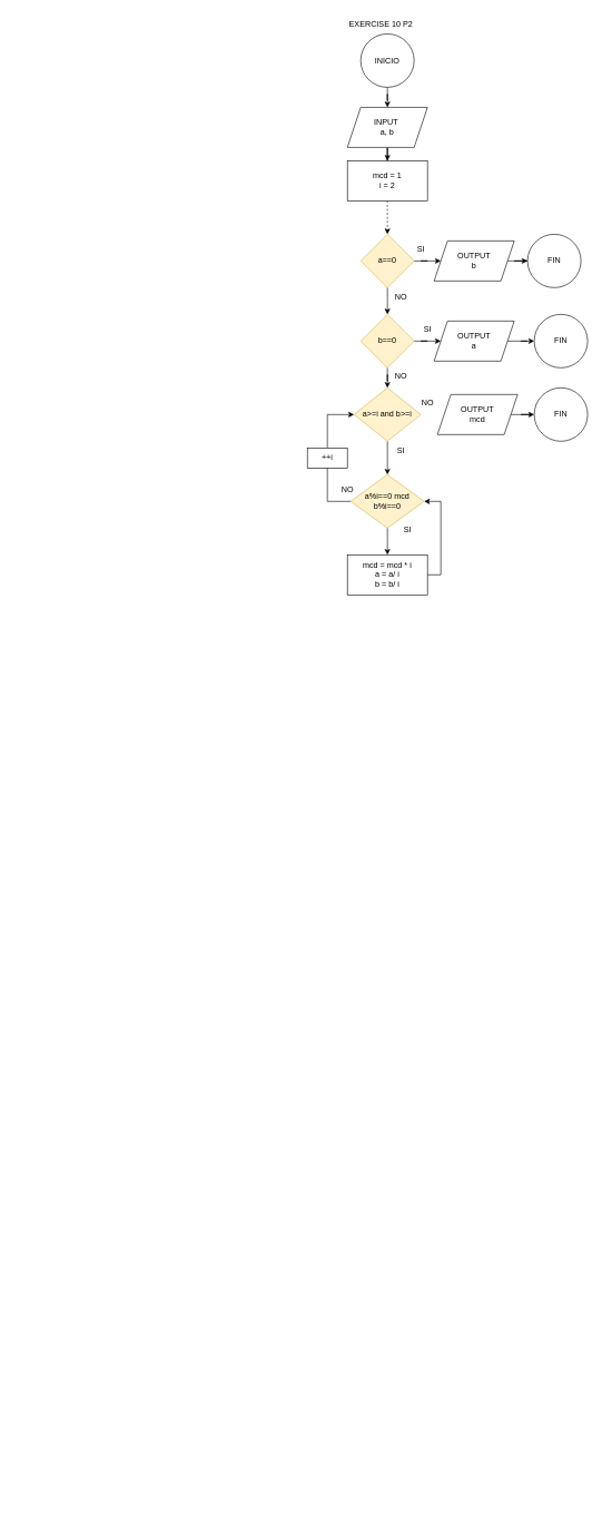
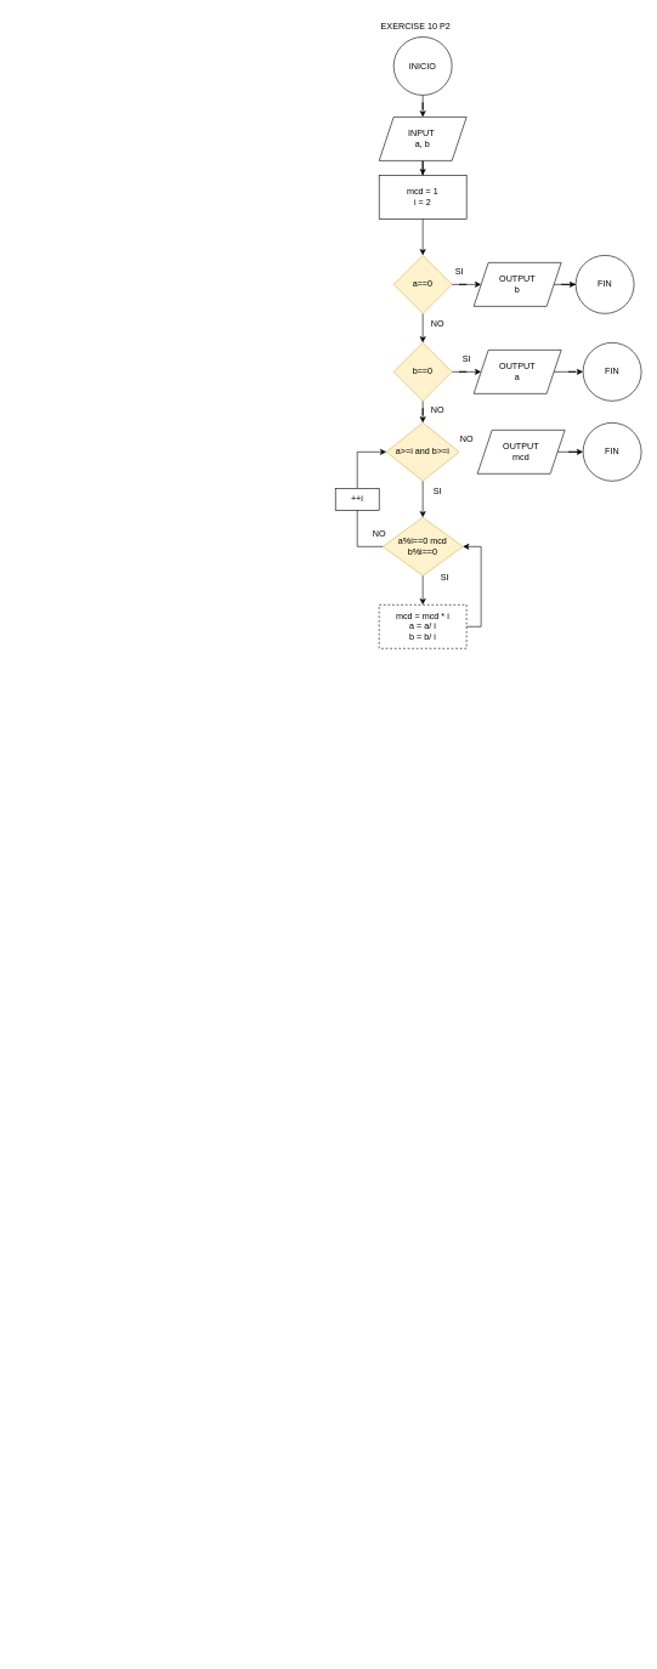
  <mxCell id="0" />
  <mxCell id="1" parent="0" />
  <mxCell id="2" value="EXERCISE 10 P2" style="text;html=1;align=center;verticalAlign=middle;resizable=0;points=[];autosize=1;strokeColor=none;fillColor=none;" parent="1" vertex="1"><mxGeometry x="510" width="120" height="30" as="geometry" y="20" /></mxCell>
  <mxCell id="3" style="edgeStyle=orthogonalEdgeStyle;rounded=0;orthogonalLoop=1;jettySize=auto;html=1;exitX=0;exitY=0.5;exitDx=0;exitDy=0;entryX=0;entryY=0.5;entryDx=0;entryDy=0;" edge="1" parent="1"><mxGeometry relative="1" as="geometry"><mxPoint x="502.5" y="1330" as="targetPoint" /><Array as="points"><mxPoint x="20" y="2270" /><mxPoint x="20" y="1330" /></Array></mxGeometry></mxCell>
  <mxCell id="4" value="" style="edgeStyle=orthogonalEdgeStyle;rounded=0;orthogonalLoop=1;jettySize=auto;html=1;" edge="1" parent="1" source="5" target="7"><mxGeometry relative="1" as="geometry" /></mxCell>
  <mxCell id="5" value="INICIO" style="ellipse;whiteSpace=wrap;html=1;" vertex="1" parent="1"><mxGeometry x="540" y="50" width="80" height="80" as="geometry" /></mxCell>
  <mxCell id="6" value="" style="edgeStyle=orthogonalEdgeStyle;rounded=0;orthogonalLoop=1;jettySize=auto;html=1;" edge="1" parent="1" source="7" target="9"><mxGeometry relative="1" as="geometry" /></mxCell>
  <mxCell id="7" value="INPUT&amp;nbsp;&lt;div&gt;a, b&lt;/div&gt;" style="shape=parallelogram;perimeter=parallelogramPerimeter;whiteSpace=wrap;html=1;fixedSize=1;" vertex="1" parent="1"><mxGeometry x="520" y="160" width="120" height="60" as="geometry" /></mxCell>
- <mxCell id="8" value="" style="edgeStyle=orthogonalEdgeStyle;rounded=0;orthogonalLoop=1;jettySize=auto;html=1;dashed=1;" edge="1" parent="1" source="9" target="12"><mxGeometry relative="1" as="geometry" /></mxCell>
+ <mxCell id="8" value="" style="edgeStyle=orthogonalEdgeStyle;rounded=0;orthogonalLoop=1;jettySize=auto;html=1;" edge="1" parent="1" source="9" target="12"><mxGeometry relative="1" as="geometry" /></mxCell>
  <mxCell id="9" value="mcd = 1&lt;div&gt;i = 2&lt;/div&gt;" style="whiteSpace=wrap;html=1;" vertex="1" parent="1"><mxGeometry x="520" y="240" width="120" height="60" as="geometry" /></mxCell>
  <mxCell id="10" value="" style="edgeStyle=orthogonalEdgeStyle;rounded=0;orthogonalLoop=1;jettySize=auto;html=1;" edge="1" parent="1" source="12" target="14"><mxGeometry relative="1" as="geometry" /></mxCell>
  <mxCell id="11" value="" style="edgeStyle=orthogonalEdgeStyle;rounded=0;orthogonalLoop=1;jettySize=auto;html=1;" edge="1" parent="1" source="12" target="20"><mxGeometry relative="1" as="geometry" /></mxCell>
  <mxCell id="12" value="a==0" style="rhombus;whiteSpace=wrap;html=1;fillColor=#fff2cc;strokeColor=#d6b656;" vertex="1" parent="1"><mxGeometry x="540" y="350" width="80" height="80" as="geometry" /></mxCell>
  <mxCell id="13" value="" style="edgeStyle=orthogonalEdgeStyle;rounded=0;orthogonalLoop=1;jettySize=auto;html=1;" edge="1" parent="1" source="14" target="15"><mxGeometry relative="1" as="geometry" /></mxCell>
  <mxCell id="14" value="OUTPUT&lt;div&gt;b&lt;/div&gt;" style="shape=parallelogram;perimeter=parallelogramPerimeter;whiteSpace=wrap;html=1;fixedSize=1;" vertex="1" parent="1"><mxGeometry x="650" y="360" width="120" height="60" as="geometry" /></mxCell>
  <mxCell id="15" value="FIN" style="ellipse;whiteSpace=wrap;html=1;" vertex="1" parent="1"><mxGeometry x="790" y="350" width="80" height="80" as="geometry" /></mxCell>
  <mxCell id="16" value="SI" style="text;html=1;align=center;verticalAlign=middle;resizable=0;points=[];autosize=1;strokeColor=none;fillColor=none;" vertex="1" parent="1"><mxGeometry x="615" y="358" width="30" height="30" as="geometry" /></mxCell>
  <mxCell id="17" value="NO" style="text;html=1;align=center;verticalAlign=middle;resizable=0;points=[];autosize=1;strokeColor=none;fillColor=none;" vertex="1" parent="1"><mxGeometry x="580" y="430" width="40" height="30" as="geometry" /></mxCell>
  <mxCell id="18" value="" style="edgeStyle=orthogonalEdgeStyle;rounded=0;orthogonalLoop=1;jettySize=auto;html=1;" edge="1" parent="1" source="20" target="22"><mxGeometry relative="1" as="geometry" /></mxCell>
  <mxCell id="19" value="" style="edgeStyle=orthogonalEdgeStyle;rounded=0;orthogonalLoop=1;jettySize=auto;html=1;" edge="1" parent="1" source="20" target="25"><mxGeometry relative="1" as="geometry" /></mxCell>
  <mxCell id="20" value="b==0" style="rhombus;whiteSpace=wrap;html=1;fillColor=#fff2cc;strokeColor=#d6b656;" vertex="1" parent="1"><mxGeometry x="540" y="470" width="80" height="80" as="geometry" /></mxCell>
  <mxCell id="21" value="" style="edgeStyle=orthogonalEdgeStyle;rounded=0;orthogonalLoop=1;jettySize=auto;html=1;" edge="1" parent="1" source="22" target="23"><mxGeometry relative="1" as="geometry" /></mxCell>
  <mxCell id="22" value="OUTPUT&lt;div&gt;a&lt;/div&gt;" style="shape=parallelogram;perimeter=parallelogramPerimeter;whiteSpace=wrap;html=1;fixedSize=1;" vertex="1" parent="1"><mxGeometry x="650" y="480" width="120" height="60" as="geometry" /></mxCell>
  <mxCell id="23" value="FIN" style="ellipse;whiteSpace=wrap;html=1;" vertex="1" parent="1"><mxGeometry x="800" y="470" width="80" height="80" as="geometry" /></mxCell>
  <mxCell id="24" value="" style="edgeStyle=orthogonalEdgeStyle;rounded=0;orthogonalLoop=1;jettySize=auto;html=1;" edge="1" parent="1" source="25" target="35"><mxGeometry relative="1" as="geometry" /></mxCell>
  <mxCell id="25" value="a&amp;gt;=i and b&amp;gt;=i" style="rhombus;whiteSpace=wrap;html=1;fillColor=#fff2cc;strokeColor=#d6b656;" vertex="1" parent="1"><mxGeometry x="530" y="580" width="100" height="80" as="geometry" /></mxCell>
  <mxCell id="26" value="SI" style="text;html=1;align=center;verticalAlign=middle;resizable=0;points=[];autosize=1;strokeColor=none;fillColor=none;" vertex="1" parent="1"><mxGeometry x="625" y="478" width="30" height="30" as="geometry" /></mxCell>
  <mxCell id="27" value="NO" style="text;html=1;align=center;verticalAlign=middle;resizable=0;points=[];autosize=1;strokeColor=none;fillColor=none;" vertex="1" parent="1"><mxGeometry x="580" y="548" width="40" height="30" as="geometry" /></mxCell>
  <mxCell id="28" value="" style="edgeStyle=orthogonalEdgeStyle;rounded=0;orthogonalLoop=1;jettySize=auto;html=1;" edge="1" parent="1" source="29" target="30"><mxGeometry relative="1" as="geometry" /></mxCell>
  <mxCell id="29" value="OUTPUT&lt;div&gt;mcd&lt;/div&gt;" style="shape=parallelogram;perimeter=parallelogramPerimeter;whiteSpace=wrap;html=1;fixedSize=1;" vertex="1" parent="1"><mxGeometry x="655" y="590" width="120" height="60" as="geometry" /></mxCell>
  <mxCell id="30" value="FIN" style="ellipse;whiteSpace=wrap;html=1;" vertex="1" parent="1"><mxGeometry x="800" y="580" width="80" height="80" as="geometry" /></mxCell>
  <mxCell id="31" value="NO" style="text;html=1;align=center;verticalAlign=middle;resizable=0;points=[];autosize=1;strokeColor=none;fillColor=none;" vertex="1" parent="1"><mxGeometry x="620" y="588" width="40" height="30" as="geometry" /></mxCell>
  <mxCell id="32" value="SI" style="text;html=1;align=center;verticalAlign=middle;resizable=0;points=[];autosize=1;strokeColor=none;fillColor=none;" vertex="1" parent="1"><mxGeometry x="585" y="660" width="30" height="30" as="geometry" /></mxCell>
  <mxCell id="33" style="edgeStyle=orthogonalEdgeStyle;rounded=0;orthogonalLoop=1;jettySize=auto;html=1;entryX=0;entryY=0.5;entryDx=0;entryDy=0;" edge="1" parent="1" source="41" target="25"><mxGeometry relative="1" as="geometry"><Array as="points"><mxPoint x="490" y="620" /></Array></mxGeometry></mxCell>
  <mxCell id="34" value="" style="edgeStyle=orthogonalEdgeStyle;rounded=0;orthogonalLoop=1;jettySize=auto;html=1;" edge="1" parent="1" source="35" target="38"><mxGeometry relative="1" as="geometry" /></mxCell>
  <mxCell id="35" value="a%i==0 mcd b%i==0" style="rhombus;whiteSpace=wrap;html=1;fillColor=#fff2cc;strokeColor=#d6b656;" vertex="1" parent="1"><mxGeometry x="525" y="710" width="110" height="80" as="geometry" /></mxCell>
  <mxCell id="36" value="SI" style="text;html=1;align=center;verticalAlign=middle;resizable=0;points=[];autosize=1;strokeColor=none;fillColor=none;" vertex="1" parent="1"><mxGeometry x="595" y="778" width="30" height="30" as="geometry" /></mxCell>
  <mxCell id="37" value="" style="edgeStyle=orthogonalEdgeStyle;rounded=0;orthogonalLoop=1;jettySize=auto;html=1;entryX=1;entryY=0.5;entryDx=0;entryDy=0;" edge="1" parent="1" source="38" target="35"><mxGeometry relative="1" as="geometry"><mxPoint x="680" y="860" as="targetPoint" /><Array as="points"><mxPoint x="660" y="860" /><mxPoint x="660" y="750" /></Array></mxGeometry></mxCell>
- <mxCell id="38" value="mcd = mcd * i&lt;div&gt;a = a/ i&lt;/div&gt;&lt;div&gt;b = b/ i&lt;/div&gt;" style="whiteSpace=wrap;html=1;" vertex="1" parent="1"><mxGeometry x="520" y="830" width="120" height="60" as="geometry" /></mxCell>
+ <mxCell id="38" value="mcd = mcd * i&lt;div&gt;a = a/ i&lt;/div&gt;&lt;div&gt;b = b/ i&lt;/div&gt;" style="whiteSpace=wrap;html=1;dashed=1;" vertex="1" parent="1"><mxGeometry x="520" y="830" width="120" height="60" as="geometry" /></mxCell>
  <mxCell id="39" value="NO" style="text;html=1;align=center;verticalAlign=middle;resizable=0;points=[];autosize=1;strokeColor=none;fillColor=none;" vertex="1" parent="1"><mxGeometry x="500" y="718" width="40" height="30" as="geometry" /></mxCell>
  <mxCell id="40" value="" style="edgeStyle=orthogonalEdgeStyle;rounded=0;orthogonalLoop=1;jettySize=auto;html=1;entryX=0;entryY=0.5;entryDx=0;entryDy=0;" edge="1" parent="1" source="35" target="41"><mxGeometry relative="1" as="geometry"><mxPoint x="525" y="750" as="sourcePoint" /><mxPoint x="530" y="620" as="targetPoint" /><Array as="points"><mxPoint x="490" y="750" /></Array></mxGeometry></mxCell>
  <mxCell id="41" value="++i" style="whiteSpace=wrap;html=1;" vertex="1" parent="1"><mxGeometry x="460" y="670" width="60" height="30" as="geometry" /></mxCell>
